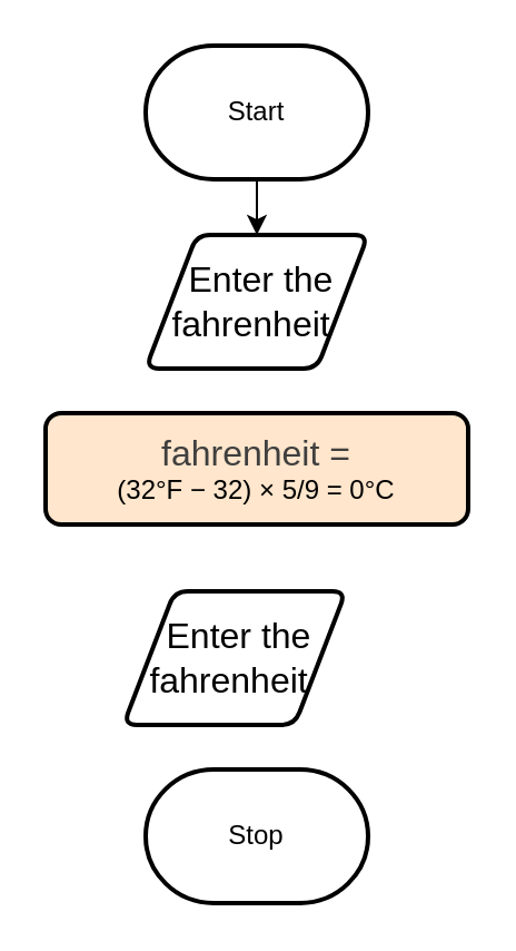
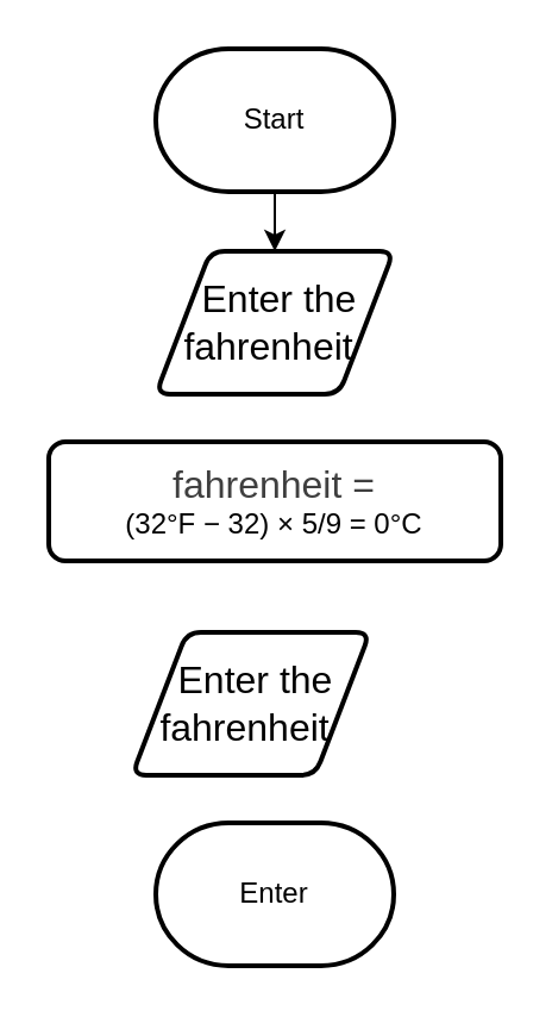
  <mxCell id="0" />
  <mxCell id="1" parent="0" />
  <mxCell id="2" style="edgeStyle=orthogonalEdgeStyle;html=1;rounded=0;curved=0;" edge="1" parent="1" source="3" target="5"><mxGeometry relative="1" as="geometry" /></mxCell>
  <mxCell id="3" value="Start" style="strokeWidth=2;html=1;shape=mxgraph.flowchart.terminator;whiteSpace=wrap;" parent="1" vertex="1"><mxGeometry x="65" y="20" width="100" height="60" as="geometry" /></mxCell>
- <mxCell id="4" value="Stop" style="strokeWidth=2;html=1;shape=mxgraph.flowchart.terminator;whiteSpace=wrap;" parent="1" vertex="1"><mxGeometry x="65" y="345" width="100" height="60" as="geometry" /></mxCell>
+ <mxCell id="4" value="Enter" style="strokeWidth=2;html=1;shape=mxgraph.flowchart.terminator;whiteSpace=wrap;" parent="1" vertex="1"><mxGeometry x="65" y="345" width="100" height="60" as="geometry" /></mxCell>
  <mxCell id="5" value="&lt;font style=&quot;font-size: 16px;&quot;&gt;&lt;font style=&quot;&quot;&gt;&amp;nbsp;Enter the fahrenheit&lt;/font&gt;&amp;nbsp;&lt;/font&gt;" style="shape=parallelogram;html=1;strokeWidth=2;perimeter=parallelogramPerimeter;whiteSpace=wrap;rounded=1;arcSize=12;size=0.23;" vertex="1" parent="1"><mxGeometry x="65" y="105" width="100" height="60" as="geometry" /></mxCell>
- <mxCell id="6" value="&lt;span style=&quot;color: rgb(0, 0, 0); text-wrap-mode: nowrap;&quot;&gt;&lt;span style=&quot;color: rgb(63, 63, 63); font-size: 16px; text-wrap-mode: wrap;&quot;&gt;fahrenheit =&lt;/span&gt;(32°F − 32) × 5/9 = 0°C&lt;/span&gt;" style="rounded=1;whiteSpace=wrap;html=1;absoluteArcSize=1;arcSize=14;strokeWidth=2;fillColor=#ffe6cc;" vertex="1" parent="1"><mxGeometry x="20" y="185" width="190" height="50" as="geometry" /></mxCell>
+ <mxCell id="6" value="&lt;span style=&quot;color: rgb(0, 0, 0); text-wrap-mode: nowrap;&quot;&gt;&lt;span style=&quot;color: rgb(63, 63, 63); font-size: 16px; text-wrap-mode: wrap;&quot;&gt;fahrenheit =&lt;/span&gt;(32°F − 32) × 5/9 = 0°C&lt;/span&gt;" style="rounded=1;whiteSpace=wrap;html=1;absoluteArcSize=1;arcSize=14;strokeWidth=2;" vertex="1" parent="1"><mxGeometry x="20" y="185" width="190" height="50" as="geometry" /></mxCell>
  <mxCell id="7" value="&lt;font style=&quot;font-size: 16px;&quot;&gt;&lt;font style=&quot;&quot;&gt;&amp;nbsp;Enter the fahrenheit&lt;/font&gt;&amp;nbsp;&lt;/font&gt;" style="shape=parallelogram;html=1;strokeWidth=2;perimeter=parallelogramPerimeter;whiteSpace=wrap;rounded=1;arcSize=12;size=0.23;" vertex="1" parent="1"><mxGeometry x="55" y="265" width="100" height="60" as="geometry" /></mxCell>
